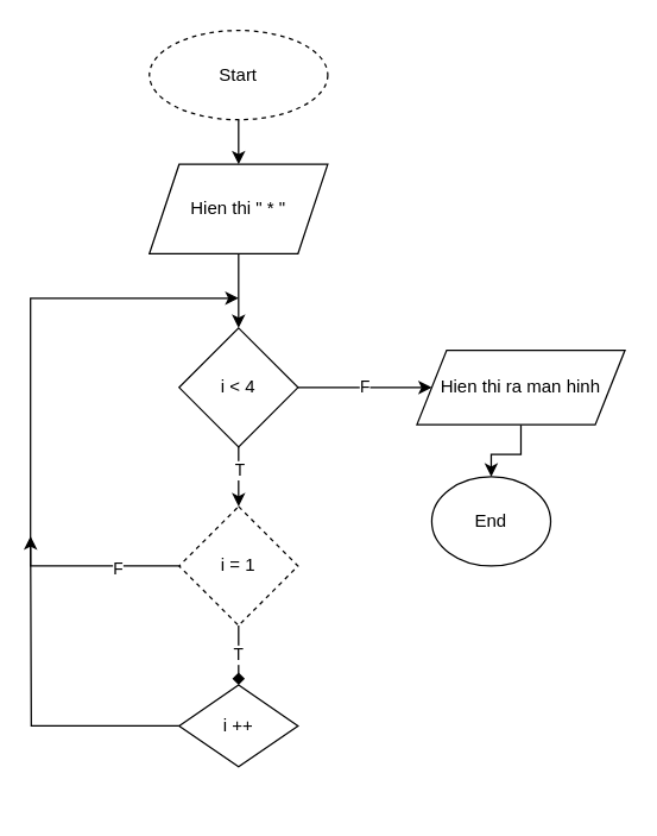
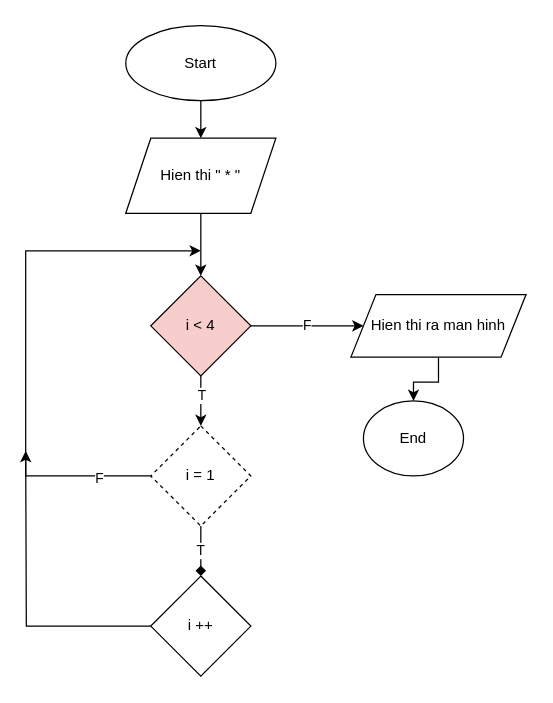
  <mxCell id="0" />
  <mxCell id="1" parent="0" />
  <mxCell id="2" value="" style="edgeStyle=orthogonalEdgeStyle;rounded=0;orthogonalLoop=1;jettySize=auto;html=1;" edge="1" parent="1" source="3"><mxGeometry relative="1" as="geometry"><mxPoint x="160" y="110" as="targetPoint" /></mxGeometry></mxCell>
- <mxCell id="3" value="Start" style="ellipse;whiteSpace=wrap;html=1;dashed=1;" vertex="1" parent="1"><mxGeometry x="100" width="120" height="60" as="geometry" y="20" /></mxCell>
+ <mxCell id="3" value="Start" style="ellipse;whiteSpace=wrap;html=1;" vertex="1" parent="1"><mxGeometry x="100" width="120" height="60" as="geometry" y="20" /></mxCell>
  <mxCell id="4" value="" style="edgeStyle=orthogonalEdgeStyle;rounded=0;orthogonalLoop=1;jettySize=auto;html=1;" edge="1" parent="1" source="5" target="9"><mxGeometry relative="1" as="geometry"><Array as="points"><mxPoint x="160" y="200" /><mxPoint x="160" y="200" /></Array></mxGeometry></mxCell>
  <mxCell id="5" value="Hien thi &quot; * &quot;" style="shape=parallelogram;perimeter=parallelogramPerimeter;whiteSpace=wrap;html=1;fixedSize=1;" vertex="1" parent="1"><mxGeometry x="100" y="110" width="120" height="60" as="geometry" /></mxCell>
  <mxCell id="6" value="" style="edgeStyle=orthogonalEdgeStyle;rounded=0;orthogonalLoop=1;jettySize=auto;html=1;" edge="1" parent="1" source="9" target="13"><mxGeometry relative="1" as="geometry" /></mxCell>
  <mxCell id="7" value="T" style="edgeLabel;html=1;align=center;verticalAlign=middle;resizable=0;points=[];" connectable="0" vertex="1" parent="6"><mxGeometry x="-0.24" relative="1" as="geometry"><mxPoint as="offset" /></mxGeometry></mxCell>
  <mxCell id="8" value="F" style="edgeStyle=orthogonalEdgeStyle;rounded=0;orthogonalLoop=1;jettySize=auto;html=1;" edge="1" parent="1" source="9" target="17"><mxGeometry relative="1" as="geometry" /></mxCell>
- <mxCell id="9" value="i &amp;lt; 4" style="rhombus;whiteSpace=wrap;html=1;" vertex="1" parent="1"><mxGeometry x="120" y="220" width="80" height="80" as="geometry" /></mxCell>
+ <mxCell id="9" value="i &amp;lt; 4" style="rhombus;whiteSpace=wrap;html=1;fillColor=#f8cecc;" vertex="1" parent="1"><mxGeometry x="120" y="220" width="80" height="80" as="geometry" /></mxCell>
  <mxCell id="10" value="T" style="edgeStyle=orthogonalEdgeStyle;rounded=0;orthogonalLoop=1;jettySize=auto;html=1;endArrow=diamond;" edge="1" parent="1" source="13" target="15"><mxGeometry relative="1" as="geometry" /></mxCell>
  <mxCell id="11" style="edgeStyle=orthogonalEdgeStyle;rounded=0;orthogonalLoop=1;jettySize=auto;html=1;" edge="1" parent="1" source="13"><mxGeometry relative="1" as="geometry"><mxPoint x="160" y="200" as="targetPoint" /><Array as="points"><mxPoint x="20" y="380" /></Array></mxGeometry></mxCell>
  <mxCell id="12" value="F" style="edgeLabel;html=1;align=center;verticalAlign=middle;resizable=0;points=[];" connectable="0" vertex="1" parent="11"><mxGeometry x="-0.802" y="1" relative="1" as="geometry"><mxPoint as="offset" /></mxGeometry></mxCell>
  <mxCell id="13" value="i = 1" style="rhombus;whiteSpace=wrap;html=1;dashed=1;" vertex="1" parent="1"><mxGeometry x="120" y="340" width="80" height="80" as="geometry" /></mxCell>
  <mxCell id="14" style="edgeStyle=orthogonalEdgeStyle;rounded=0;orthogonalLoop=1;jettySize=auto;html=1;" edge="1" parent="1" source="15"><mxGeometry relative="1" as="geometry"><mxPoint x="20" y="360" as="targetPoint" /></mxGeometry></mxCell>
- <mxCell id="15" value="i ++" style="rhombus;whiteSpace=wrap;html=1;" vertex="1" parent="1"><mxGeometry x="120" y="460" width="80" height="55" as="geometry" /></mxCell>
+ <mxCell id="15" value="i ++" style="rhombus;whiteSpace=wrap;html=1;" vertex="1" parent="1"><mxGeometry x="120" y="460" width="80" height="80" as="geometry" /></mxCell>
  <mxCell id="16" value="" style="edgeStyle=orthogonalEdgeStyle;rounded=0;orthogonalLoop=1;jettySize=auto;html=1;" edge="1" parent="1" source="17" target="18"><mxGeometry relative="1" as="geometry" /></mxCell>
  <mxCell id="17" value="Hien thi ra man hinh" style="shape=parallelogram;perimeter=parallelogramPerimeter;whiteSpace=wrap;html=1;fixedSize=1;" vertex="1" parent="1"><mxGeometry x="280" y="235" width="140" height="50" as="geometry" /></mxCell>
  <mxCell id="18" value="End" style="ellipse;whiteSpace=wrap;html=1;" vertex="1" parent="1"><mxGeometry x="290" y="320" width="80" height="60" as="geometry" /></mxCell>
